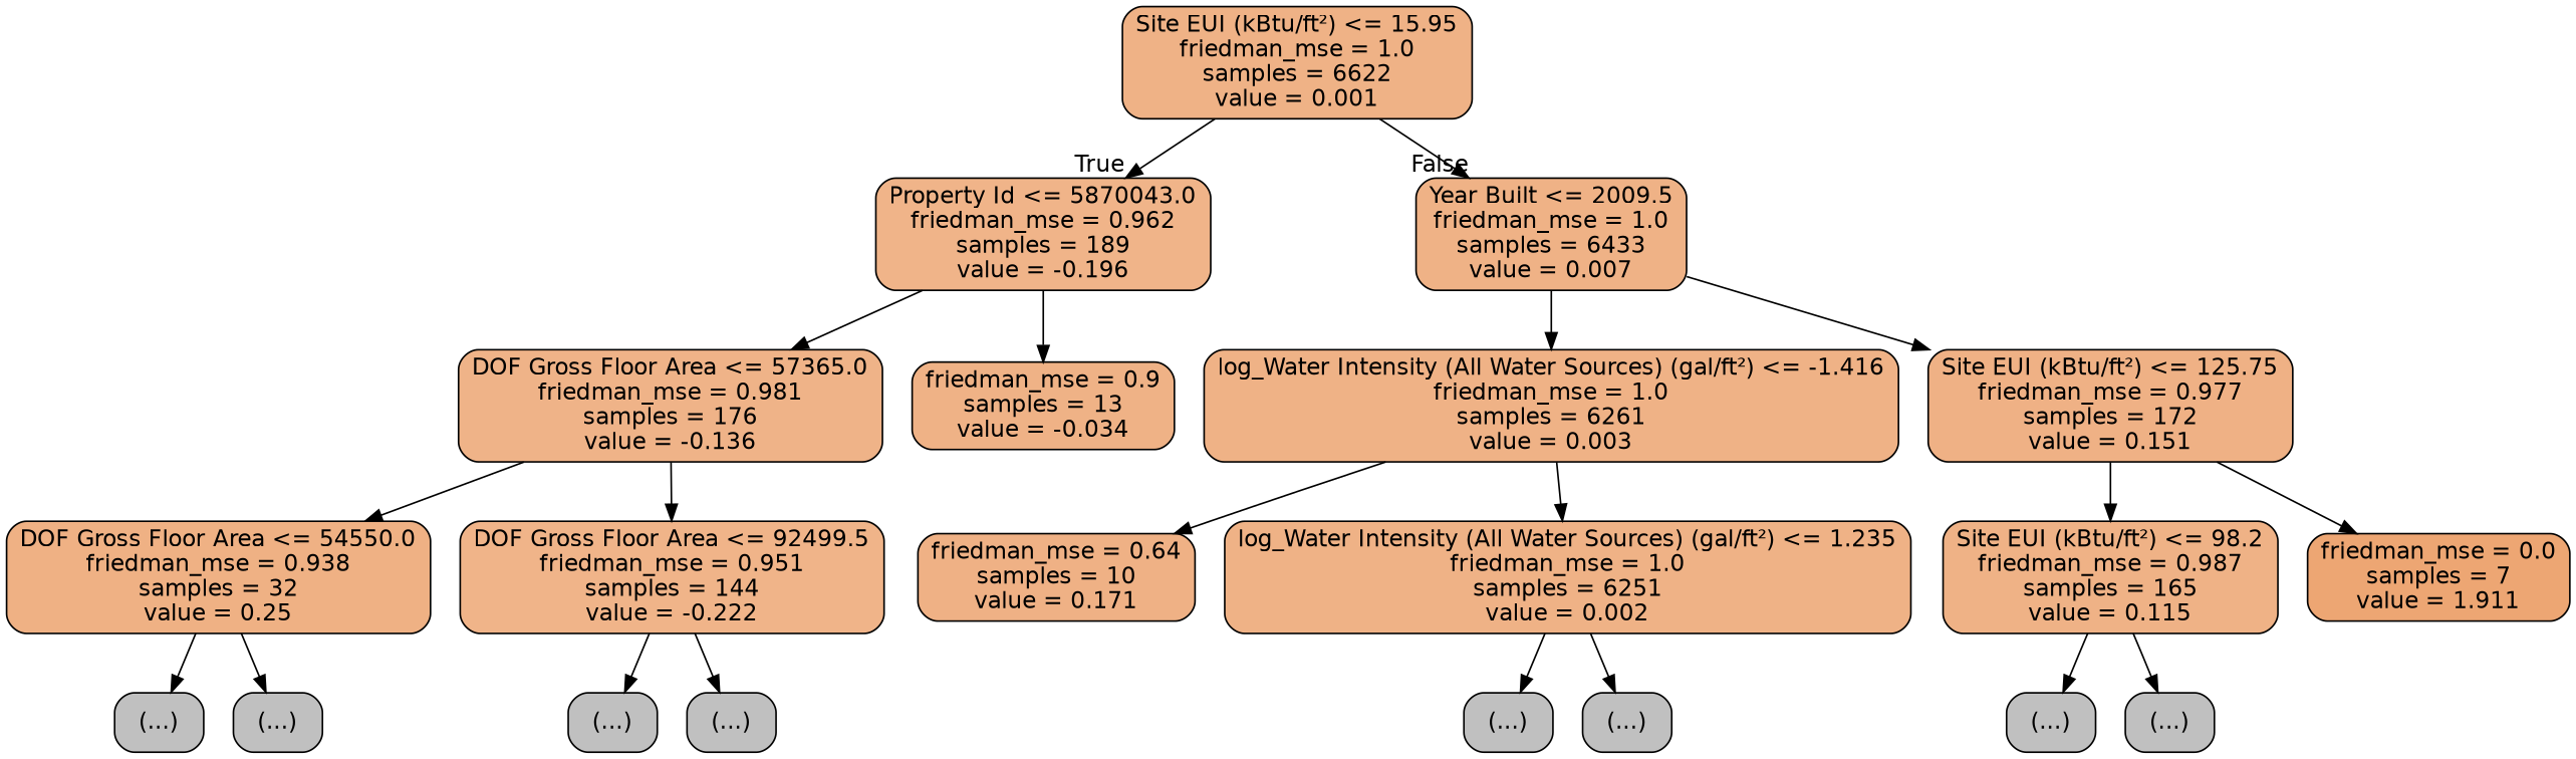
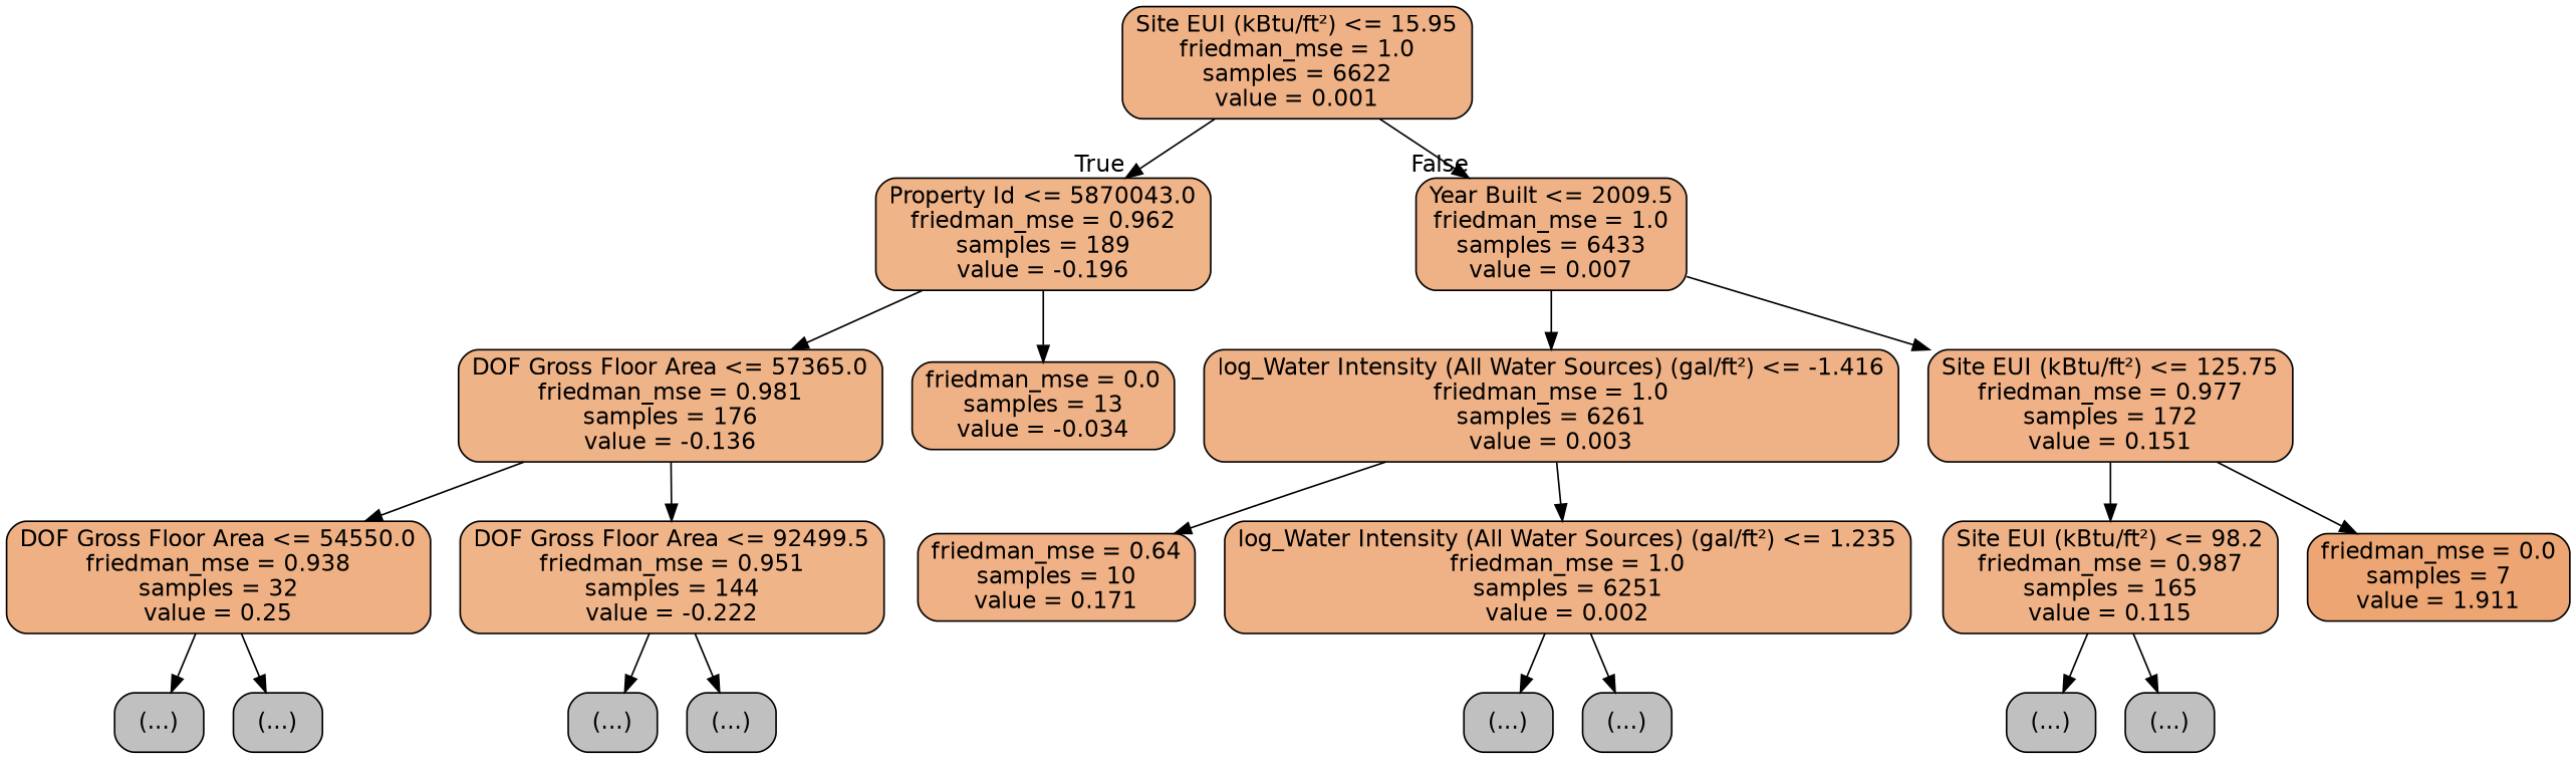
  digraph {
    node [color=black fillcolor="#C0C0C0" fontname=helvetica shape=box style="filled, rounded"]
    edge [fontname=helvetica]
    n1 [fillcolor="#e581399b" label="Site EUI (kBtu/ft²) <= 15.95\nfriedman_mse = 1.0\nsamples = 6622\nvalue = 0.001"]
    n2 [fillcolor="#e5813998" label="Property Id <= 5870043.0\nfriedman_mse = 0.962\nsamples = 189\nvalue = -0.196"]
    n3 [fillcolor="#e581399b" label="Year Built <= 2009.5\nfriedman_mse = 1.0\nsamples = 6433\nvalue = 0.007"]
    n4 [fillcolor="#e5813999" label="DOF Gross Floor Area <= 57365.0\nfriedman_mse = 0.981\nsamples = 176\nvalue = -0.136"]
-   n5 [fillcolor="#e581399b" label="friedman_mse = 0.9\nsamples = 13\nvalue = -0.034"]
+   n5 [fillcolor="#e581399b" label="friedman_mse = 0.0\nsamples = 13\nvalue = -0.034"]
    n6 [fillcolor="#e581399e" label="DOF Gross Floor Area <= 54550.0\nfriedman_mse = 0.938\nsamples = 32\nvalue = 0.25"]
    n7 [fillcolor="#e5813998" label="DOF Gross Floor Area <= 92499.5\nfriedman_mse = 0.951\nsamples = 144\nvalue = -0.222"]
    n8 [label="(...)"]
    n9 [label="(...)"]
    n10 [label="(...)"]
    n11 [label="(...)"]
    n12 [fillcolor="#e581399b" label="log_Water Intensity (All Water Sources) (gal/ft²) <= -1.416\nfriedman_mse = 1.0\nsamples = 6261\nvalue = 0.003"]
    n13 [fillcolor="#e581399d" label="Site EUI (kBtu/ft²) <= 125.75\nfriedman_mse = 0.977\nsamples = 172\nvalue = 0.151"]
    n14 [fillcolor="#e581399d" label="friedman_mse = 0.64\nsamples = 10\nvalue = 0.171"]
    n15 [fillcolor="#e581399b" label="log_Water Intensity (All Water Sources) (gal/ft²) <= 1.235\nfriedman_mse = 1.0\nsamples = 6251\nvalue = 0.002"]
    n16 [label="(...)"]
    n17 [label="(...)"]
    n18 [fillcolor="#e581399c" label="Site EUI (kBtu/ft²) <= 98.2\nfriedman_mse = 0.987\nsamples = 165\nvalue = 0.115"]
    n19 [fillcolor="#e58139b4" label="friedman_mse = 0.0\nsamples = 7\nvalue = 1.911"]
    n20 [label="(...)"]
    n21 [label="(...)"]
    n1 -> n2 [headlabel=True labelangle=45 labeldistance=2.5]
    n1 -> n3 [headlabel=False labelangle=-45 labeldistance=2.5]
    n2 -> n4
    n2 -> n5
    n3 -> n12
    n3 -> n13
    n4 -> n6
    n4 -> n7
    n6 -> n8
    n6 -> n9
    n7 -> n10
    n7 -> n11
    n12 -> n14
    n12 -> n15
    n13 -> n18
    n13 -> n19
    n15 -> n16
    n15 -> n17
    n18 -> n20
    n18 -> n21
  }
